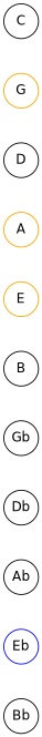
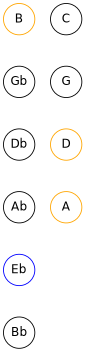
  graph {
    mindist=.1
    node [fontname=Helvetica margin=0 shape=circle]
    edge [style=invis]
-   E [color=orange]
-   B
+   B [color=orange]
    Gb
    Db
    Ab
    Eb [color=blue]
    Bb [color=black]
    C [color=black]
-   G [color=orange]
-   D [color=black]
+   G [color=black]
+   D [color=orange]
    A [color=orange]
    subgraph sub_1 {
-     E
      B
      Gb
      Db
      Ab
      Eb
      Bb
      C
      G
      D
      A
    }
-   E -- B
    B -- Gb
    Gb -- Db
    Db -- Ab
    Ab -- Eb
    Eb -- Bb
    C -- G
    G -- D
    D -- A
-   A -- E
  }
